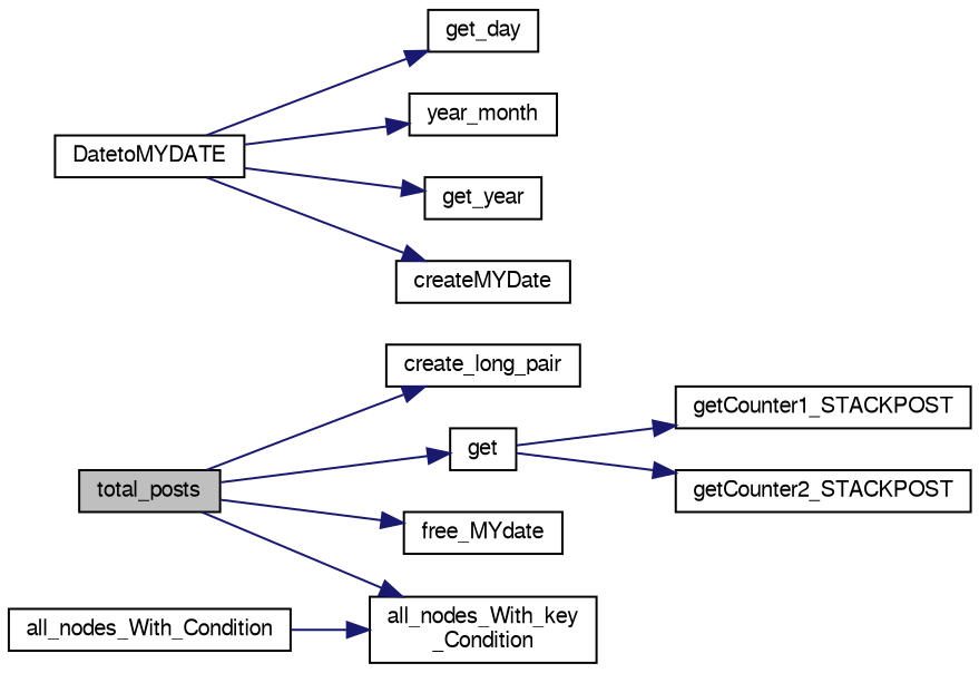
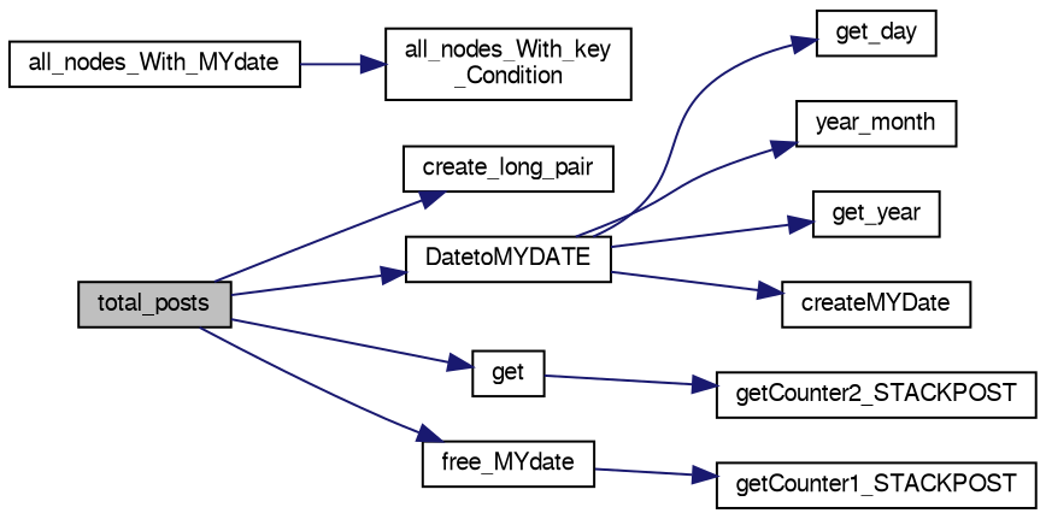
  digraph {
    rankdir=LR
    node [color=black fillcolor=white fontname=FreeSans fontsize=10 shape=record style=filled]
    edge [color=midnightblue fontname=FreeSans fontsize=10 labelfontname=FreeSans labelfontsize=10 style=solid]
    n1 [fillcolor=grey75 fontcolor=black height=0.2 label=total_posts width=0.4]
    n2 [height=0.2 label=create_long_pair width=0.4]
    n3 [height=0.2 label=DatetoMYDATE width=0.4]
    n4 [height=0.2 label=get width=0.4]
    n5 [height=0.2 label=free_MYdate width=0.4]
-   n6 [height=0.2 label=all_nodes_With_Condition width=0.4]
+   n6 [height=0.2 label=all_nodes_With_MYdate width=0.4]
    n7 [height=0.2 label="all_nodes_With_key\l_Condition" width=0.4]
    n8 [height=0.2 label=get_day width=0.4]
    n9 [height=0.2 label=year_month width=0.4]
    n10 [height=0.2 label=get_year width=0.4]
    n11 [height=0.2 label=createMYDate width=0.4]
    n12 [height=0.2 label=getCounter1_STACKPOST width=0.4]
    n13 [height=0.2 label=getCounter2_STACKPOST width=0.4]
    n1 -> n2
-   n1 -> n7
+   n1 -> n3
    n1 -> n4
    n1 -> n5
    n3 -> n8
    n3 -> n9
    n3 -> n10
    n3 -> n11
-   n4 -> n12
+   n5 -> n12
    n4 -> n13
    n6 -> n7
  }
